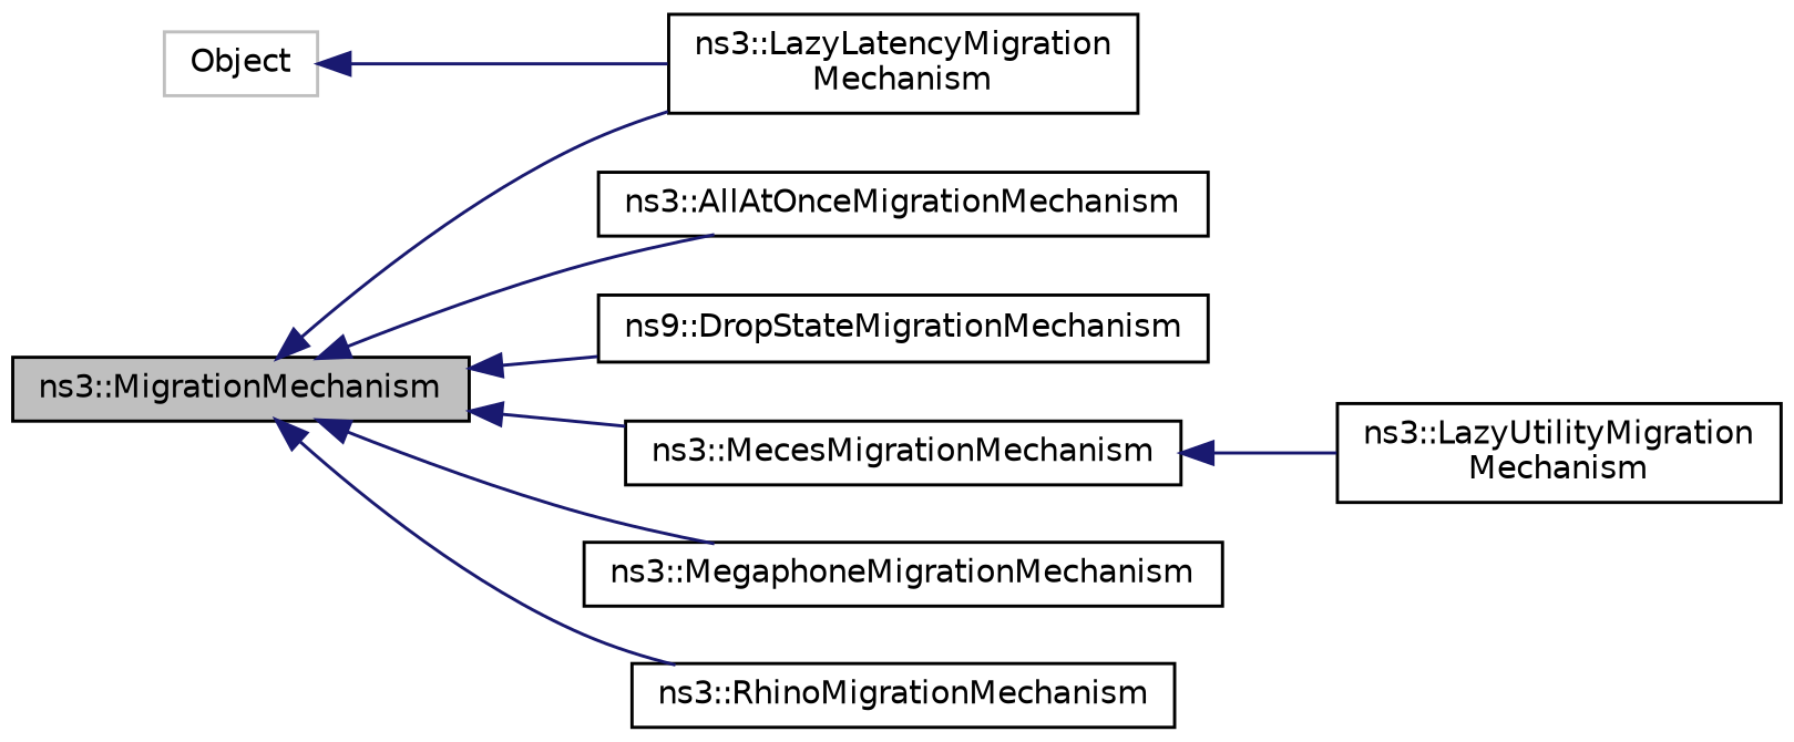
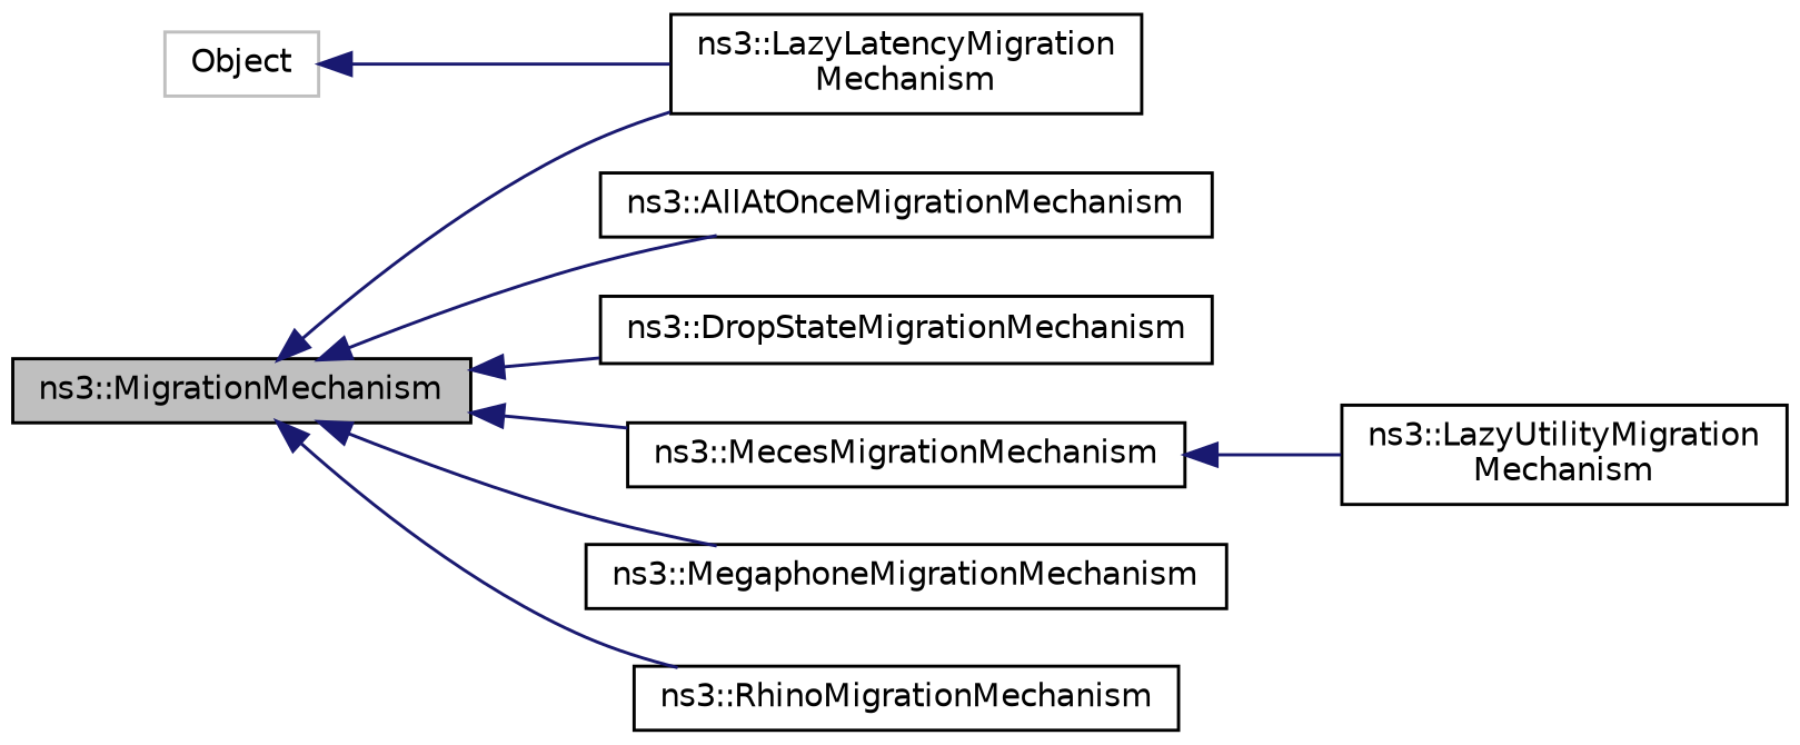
  digraph {
    rankdir=LR
    node [color=black fillcolor=white fontname=Helvetica fontsize=10 shape=record style=filled]
    edge [color=midnightblue dir=back fontname=Helvetica fontsize=10 labelfontname=Helvetica labelfontsize=10 style=solid]
    n1 [fillcolor=grey75 fontcolor=black height=0.2 label="ns3::MigrationMechanism" width=0.4]
    n2 [height=0.2 label="ns3::AllAtOnceMigrationMechanism" width=0.4]
-   n3 [height=0.2 label="ns9::DropStateMigrationMechanism" width=0.4]
+   n3 [height=0.2 label="ns3::DropStateMigrationMechanism" width=0.4]
    n4 [height=0.2 label="ns3::LazyLatencyMigration\lMechanism" width=0.4]
    n5 [height=0.2 label="ns3::MecesMigrationMechanism" width=0.4]
    n6 [height=0.2 label="ns3::MegaphoneMigrationMechanism" width=0.4]
    n7 [height=0.2 label="ns3::RhinoMigrationMechanism" width=0.4]
    n8 [height=0.2 label="ns3::LazyUtilityMigration\lMechanism" width=0.4]
    n9 [color=grey75 height=0.2 label=Object width=0.4]
    n1 -> n2
    n1 -> n3
    n1 -> n4
    n1 -> n5
    n1 -> n6
    n1 -> n7
    n5 -> n8
    n9 -> n4
  }
